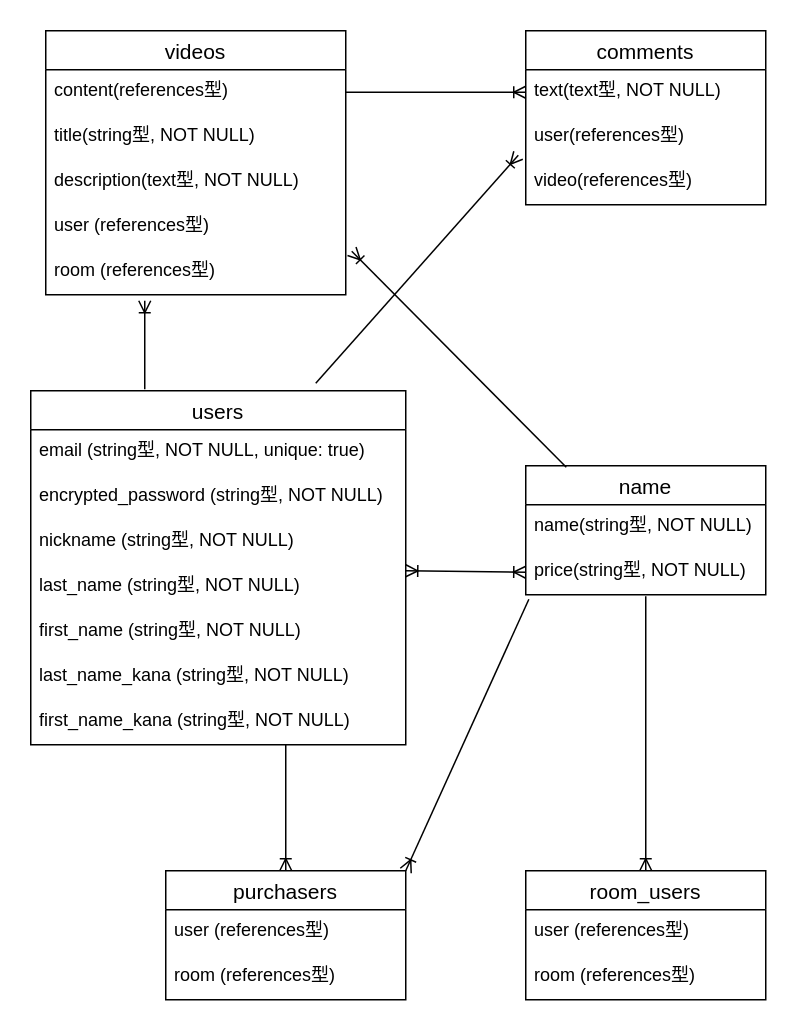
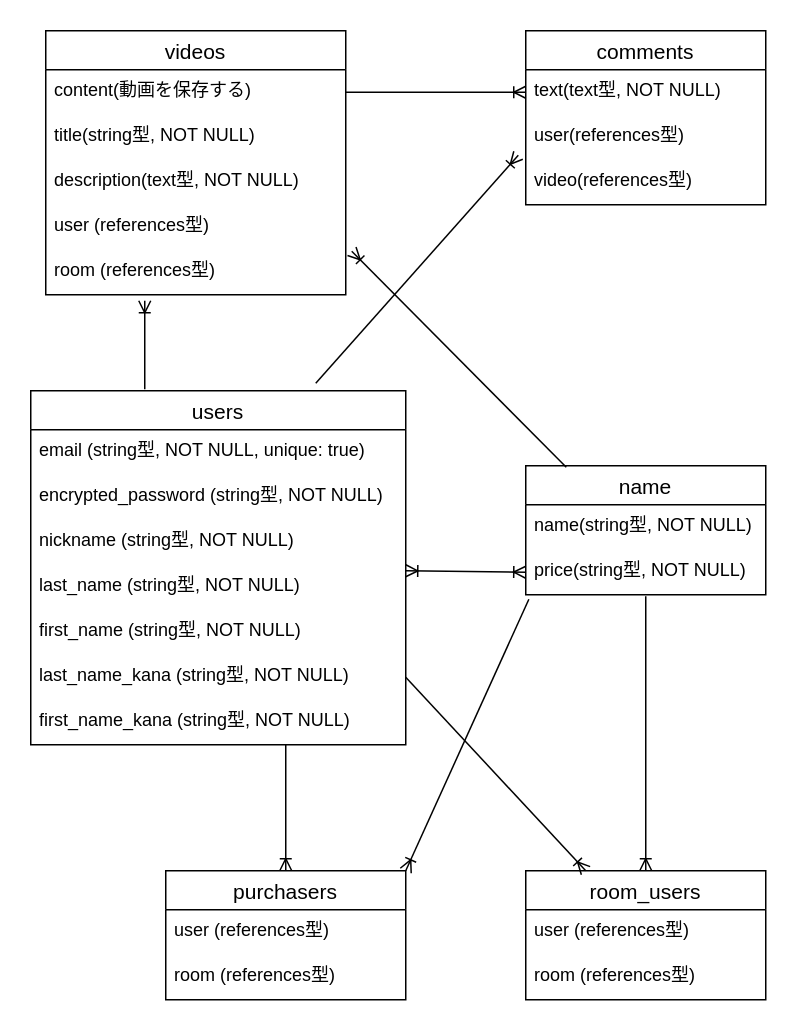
  <mxCell id="0" />
  <mxCell id="1" parent="0" />
  <mxCell id="2" value="comments" style="swimlane;fontStyle=0;childLayout=stackLayout;horizontal=1;startSize=26;horizontalStack=0;resizeParent=1;resizeParentMax=0;resizeLast=0;collapsible=1;marginBottom=0;align=center;fontSize=14;" vertex="1" parent="1"><mxGeometry x="350" y="20" width="160" height="116" as="geometry" /></mxCell>
  <mxCell id="3" value="text(text型, NOT NULL)" style="text;strokeColor=none;fillColor=none;spacingLeft=4;spacingRight=4;overflow=hidden;rotatable=0;points=[[0,0.5],[1,0.5]];portConstraint=eastwest;fontSize=12;" vertex="1" parent="2"><mxGeometry y="26" width="160" height="30" as="geometry" /></mxCell>
  <mxCell id="4" value="user(references型)" style="text;strokeColor=none;fillColor=none;spacingLeft=4;spacingRight=4;overflow=hidden;rotatable=0;points=[[0,0.5],[1,0.5]];portConstraint=eastwest;fontSize=12;" vertex="1" parent="2"><mxGeometry y="56" width="160" height="30" as="geometry" /></mxCell>
  <mxCell id="5" value="video(references型)" style="text;strokeColor=none;fillColor=none;spacingLeft=4;spacingRight=4;overflow=hidden;rotatable=0;points=[[0,0.5],[1,0.5]];portConstraint=eastwest;fontSize=12;" vertex="1" parent="2"><mxGeometry y="86" width="160" height="30" as="geometry" /></mxCell>
  <mxCell id="6" value="videos" style="swimlane;fontStyle=0;childLayout=stackLayout;horizontal=1;startSize=26;horizontalStack=0;resizeParent=1;resizeParentMax=0;resizeLast=0;collapsible=1;marginBottom=0;align=center;fontSize=14;" vertex="1" parent="1"><mxGeometry x="30" y="20" width="200" height="176" as="geometry" /></mxCell>
- <mxCell id="7" value="content(references型)" style="text;strokeColor=none;fillColor=none;spacingLeft=4;spacingRight=4;overflow=hidden;rotatable=0;points=[[0,0.5],[1,0.5]];portConstraint=eastwest;fontSize=12;" vertex="1" parent="6"><mxGeometry y="26" width="200" height="30" as="geometry" /></mxCell>
+ <mxCell id="7" value="content(動画を保存する)" style="text;strokeColor=none;fillColor=none;spacingLeft=4;spacingRight=4;overflow=hidden;rotatable=0;points=[[0,0.5],[1,0.5]];portConstraint=eastwest;fontSize=12;" vertex="1" parent="6"><mxGeometry y="26" width="200" height="30" as="geometry" /></mxCell>
  <mxCell id="8" value="title(string型, NOT NULL)" style="text;strokeColor=none;fillColor=none;spacingLeft=4;spacingRight=4;overflow=hidden;rotatable=0;points=[[0,0.5],[1,0.5]];portConstraint=eastwest;fontSize=12;" vertex="1" parent="6"><mxGeometry y="56" width="200" height="30" as="geometry" /></mxCell>
  <mxCell id="9" value="description(text型, NOT NULL)" style="text;strokeColor=none;fillColor=none;spacingLeft=4;spacingRight=4;overflow=hidden;rotatable=0;points=[[0,0.5],[1,0.5]];portConstraint=eastwest;fontSize=12;" vertex="1" parent="6"><mxGeometry y="86" width="200" height="30" as="geometry" /></mxCell>
  <mxCell id="10" value="user (references型)" style="text;strokeColor=none;fillColor=none;spacingLeft=4;spacingRight=4;overflow=hidden;rotatable=0;points=[[0,0.5],[1,0.5]];portConstraint=eastwest;fontSize=12;" vertex="1" parent="6"><mxGeometry y="116" width="200" height="30" as="geometry" /></mxCell>
  <mxCell id="11" value="room (references型)" style="text;strokeColor=none;fillColor=none;spacingLeft=4;spacingRight=4;overflow=hidden;rotatable=0;points=[[0,0.5],[1,0.5]];portConstraint=eastwest;fontSize=12;" vertex="1" parent="6"><mxGeometry y="146" width="200" height="30" as="geometry" /></mxCell>
  <mxCell id="12" value="name" style="swimlane;fontStyle=0;childLayout=stackLayout;horizontal=1;startSize=26;horizontalStack=0;resizeParent=1;resizeParentMax=0;resizeLast=0;collapsible=1;marginBottom=0;align=center;fontSize=14;" vertex="1" parent="1"><mxGeometry x="350" y="310" width="160" height="86" as="geometry" /></mxCell>
  <mxCell id="13" value="name(string型, NOT NULL)" style="text;strokeColor=none;fillColor=none;spacingLeft=4;spacingRight=4;overflow=hidden;rotatable=0;points=[[0,0.5],[1,0.5]];portConstraint=eastwest;fontSize=12;" vertex="1" parent="12"><mxGeometry y="26" width="160" height="30" as="geometry" /></mxCell>
  <mxCell id="14" value="price(string型, NOT NULL)" style="text;strokeColor=none;fillColor=none;spacingLeft=4;spacingRight=4;overflow=hidden;rotatable=0;points=[[0,0.5],[1,0.5]];portConstraint=eastwest;fontSize=12;" vertex="1" parent="12"><mxGeometry y="56" width="160" height="30" as="geometry" /></mxCell>
  <mxCell id="15" value="users" style="swimlane;fontStyle=0;childLayout=stackLayout;horizontal=1;startSize=26;horizontalStack=0;resizeParent=1;resizeParentMax=0;resizeLast=0;collapsible=1;marginBottom=0;align=center;fontSize=14;" vertex="1" parent="1"><mxGeometry x="20" y="260" width="250" height="236" as="geometry" /></mxCell>
  <mxCell id="16" value="email (string型, NOT NULL, unique: true)" style="text;strokeColor=none;fillColor=none;spacingLeft=4;spacingRight=4;overflow=hidden;rotatable=0;points=[[0,0.5],[1,0.5]];portConstraint=eastwest;fontSize=12;" vertex="1" parent="15"><mxGeometry y="26" width="250" height="30" as="geometry" /></mxCell>
  <mxCell id="17" value="encrypted_password (string型, NOT NULL)" style="text;strokeColor=none;fillColor=none;spacingLeft=4;spacingRight=4;overflow=hidden;rotatable=0;points=[[0,0.5],[1,0.5]];portConstraint=eastwest;fontSize=12;" vertex="1" parent="15"><mxGeometry y="56" width="250" height="30" as="geometry" /></mxCell>
  <mxCell id="18" value="nickname (string型, NOT NULL)" style="text;strokeColor=none;fillColor=none;spacingLeft=4;spacingRight=4;overflow=hidden;rotatable=0;points=[[0,0.5],[1,0.5]];portConstraint=eastwest;fontSize=12;" vertex="1" parent="15"><mxGeometry y="86" width="250" height="30" as="geometry" /></mxCell>
  <mxCell id="19" value="last_name (string型, NOT NULL)" style="text;strokeColor=none;fillColor=none;spacingLeft=4;spacingRight=4;overflow=hidden;rotatable=0;points=[[0,0.5],[1,0.5]];portConstraint=eastwest;fontSize=12;" vertex="1" parent="15"><mxGeometry y="116" width="250" height="30" as="geometry" /></mxCell>
  <mxCell id="20" value="first_name (string型, NOT NULL)" style="text;strokeColor=none;fillColor=none;spacingLeft=4;spacingRight=4;overflow=hidden;rotatable=0;points=[[0,0.5],[1,0.5]];portConstraint=eastwest;fontSize=12;" vertex="1" parent="15"><mxGeometry y="146" width="250" height="30" as="geometry" /></mxCell>
  <mxCell id="21" value="last_name_kana (string型, NOT NULL)" style="text;strokeColor=none;fillColor=none;spacingLeft=4;spacingRight=4;overflow=hidden;rotatable=0;points=[[0,0.5],[1,0.5]];portConstraint=eastwest;fontSize=12;" vertex="1" parent="15"><mxGeometry y="176" width="250" height="30" as="geometry" /></mxCell>
  <mxCell id="22" value="first_name_kana (string型, NOT NULL)" style="text;strokeColor=none;fillColor=none;spacingLeft=4;spacingRight=4;overflow=hidden;rotatable=0;points=[[0,0.5],[1,0.5]];portConstraint=eastwest;fontSize=12;" vertex="1" parent="15"><mxGeometry y="206" width="250" height="30" as="geometry" /></mxCell>
  <mxCell id="23" value="room_users" style="swimlane;fontStyle=0;childLayout=stackLayout;horizontal=1;startSize=26;horizontalStack=0;resizeParent=1;resizeParentMax=0;resizeLast=0;collapsible=1;marginBottom=0;align=center;fontSize=14;" vertex="1" parent="1"><mxGeometry x="350" y="580" width="160" height="86" as="geometry" /></mxCell>
  <mxCell id="24" value="user (references型)" style="text;strokeColor=none;fillColor=none;spacingLeft=4;spacingRight=4;overflow=hidden;rotatable=0;points=[[0,0.5],[1,0.5]];portConstraint=eastwest;fontSize=12;" vertex="1" parent="23"><mxGeometry y="26" width="160" height="30" as="geometry" /></mxCell>
  <mxCell id="25" value="room (references型)" style="text;strokeColor=none;fillColor=none;spacingLeft=4;spacingRight=4;overflow=hidden;rotatable=0;points=[[0,0.5],[1,0.5]];portConstraint=eastwest;fontSize=12;" vertex="1" parent="23"><mxGeometry y="56" width="160" height="30" as="geometry" /></mxCell>
  <mxCell id="26" value="purchasers" style="swimlane;fontStyle=0;childLayout=stackLayout;horizontal=1;startSize=26;horizontalStack=0;resizeParent=1;resizeParentMax=0;resizeLast=0;collapsible=1;marginBottom=0;align=center;fontSize=14;" vertex="1" parent="1"><mxGeometry x="110" y="580" width="160" height="86" as="geometry" /></mxCell>
  <mxCell id="27" value="user (references型)" style="text;strokeColor=none;fillColor=none;spacingLeft=4;spacingRight=4;overflow=hidden;rotatable=0;points=[[0,0.5],[1,0.5]];portConstraint=eastwest;fontSize=12;" vertex="1" parent="26"><mxGeometry y="26" width="160" height="30" as="geometry" /></mxCell>
  <mxCell id="28" value="room (references型)" style="text;strokeColor=none;fillColor=none;spacingLeft=4;spacingRight=4;overflow=hidden;rotatable=0;points=[[0,0.5],[1,0.5]];portConstraint=eastwest;fontSize=12;" vertex="1" parent="26"><mxGeometry y="56" width="160" height="30" as="geometry" /></mxCell>
  <mxCell id="29" value="" style="fontSize=12;html=1;endArrow=ERoneToMany;exitX=0.304;exitY=-0.004;exitDx=0;exitDy=0;exitPerimeter=0;" edge="1" parent="1" source="15"><mxGeometry width="100" height="100" relative="1" as="geometry"><mxPoint x="150" y="220" as="sourcePoint" /><mxPoint x="96" y="200" as="targetPoint" /></mxGeometry></mxCell>
  <mxCell id="30" value="" style="fontSize=12;html=1;endArrow=ERoneToMany;exitX=0.304;exitY=-0.004;exitDx=0;exitDy=0;exitPerimeter=0;entryX=-0.031;entryY=0.9;entryDx=0;entryDy=0;entryPerimeter=0;" edge="1" parent="1" target="4"><mxGeometry width="100" height="100" relative="1" as="geometry"><mxPoint x="210" y="255.07" as="sourcePoint" /><mxPoint x="210" y="136.004" as="targetPoint" /></mxGeometry></mxCell>
+ <mxCell id="31" value="" style="fontSize=12;html=1;endArrow=ERoneToMany;exitX=1;exitY=0.5;exitDx=0;exitDy=0;" edge="1" parent="1" source="21" target="23"><mxGeometry width="100" height="100" relative="1" as="geometry"><mxPoint x="290" y="329.07" as="sourcePoint" /><mxPoint x="290" y="210.004" as="targetPoint" /></mxGeometry></mxCell>
  <mxCell id="32" value="" style="fontSize=12;html=1;endArrow=ERoneToMany;entryX=0.5;entryY=0;entryDx=0;entryDy=0;exitX=0.5;exitY=1.033;exitDx=0;exitDy=0;exitPerimeter=0;" edge="1" parent="1" source="14" target="23"><mxGeometry width="100" height="100" relative="1" as="geometry"><mxPoint x="430" y="430" as="sourcePoint" /><mxPoint x="440" y="426.004" as="targetPoint" /></mxGeometry></mxCell>
  <mxCell id="33" value="" style="fontSize=12;html=1;endArrow=ERoneToMany;startArrow=ERoneToMany;entryX=0;entryY=0.5;entryDx=0;entryDy=0;" edge="1" parent="1" target="14"><mxGeometry width="100" height="100" relative="1" as="geometry"><mxPoint x="270" y="380" as="sourcePoint" /><mxPoint x="370" y="280" as="targetPoint" /></mxGeometry></mxCell>
  <mxCell id="34" value="" style="fontSize=12;html=1;endArrow=ERoneToMany;entryX=0.5;entryY=0;entryDx=0;entryDy=0;" edge="1" parent="1" target="26"><mxGeometry width="100" height="100" relative="1" as="geometry"><mxPoint x="190" y="496" as="sourcePoint" /><mxPoint x="300" y="649" as="targetPoint" /></mxGeometry></mxCell>
  <mxCell id="35" value="" style="fontSize=12;html=1;endArrow=ERoneToMany;exitX=0.013;exitY=1.1;exitDx=0;exitDy=0;entryX=1;entryY=0;entryDx=0;entryDy=0;exitPerimeter=0;" edge="1" parent="1" source="14" target="26"><mxGeometry width="100" height="100" relative="1" as="geometry"><mxPoint x="349.04" y="428.01" as="sourcePoint" /><mxPoint x="420" y="629" as="targetPoint" /></mxGeometry></mxCell>
  <mxCell id="36" value="" style="fontSize=12;html=1;endArrow=ERoneToMany;entryX=1.02;entryY=0.033;entryDx=0;entryDy=0;entryPerimeter=0;exitX=0.169;exitY=0.012;exitDx=0;exitDy=0;exitPerimeter=0;" edge="1" parent="1" source="12" target="11"><mxGeometry width="100" height="100" relative="1" as="geometry"><mxPoint x="350" y="309" as="sourcePoint" /><mxPoint x="490" y="369" as="targetPoint" /></mxGeometry></mxCell>
  <mxCell id="37" value="" style="fontSize=12;html=1;endArrow=ERoneToMany;exitX=1;exitY=0.5;exitDx=0;exitDy=0;entryX=0;entryY=0.5;entryDx=0;entryDy=0;" edge="1" parent="1" source="7" target="3"><mxGeometry width="100" height="100" relative="1" as="geometry"><mxPoint x="344" y="60" as="sourcePoint" /><mxPoint x="290" y="80" as="targetPoint" /></mxGeometry></mxCell>
